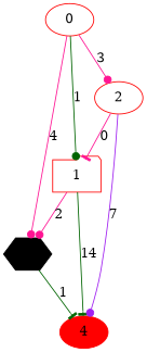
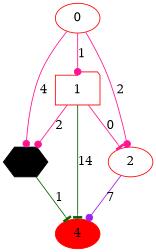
  digraph {
    node [color=red shape=ellipse]
    edge [arrowhead=dot color=deeppink]
    n1 [label=0]
    n2 [label=1 shape=folder]
    n3 [label=2]
    n4 [color=black label=3 shape=hexagon style=filled]
    n5 [label=4 style=filled]
-   n1 -> n2 [color=darkgreen label=1]
-   n1 -> n3 [label=3]
+   n1 -> n2 [label=1]
+   n1 -> n3 [label=2]
    n1 -> n4 [label=4]
-   n3 -> n2 [arrowhead=tee label=0]
+   n2 -> n3 [arrowhead=tee label=0]
    n2 -> n4 [label=2]
    n2 -> n5 [arrowhead=tee color=darkgreen label=14]
    n3 -> n5 [color=purple label=7]
    n4 -> n5 [arrowhead=tee color=darkgreen label=1]
  }
